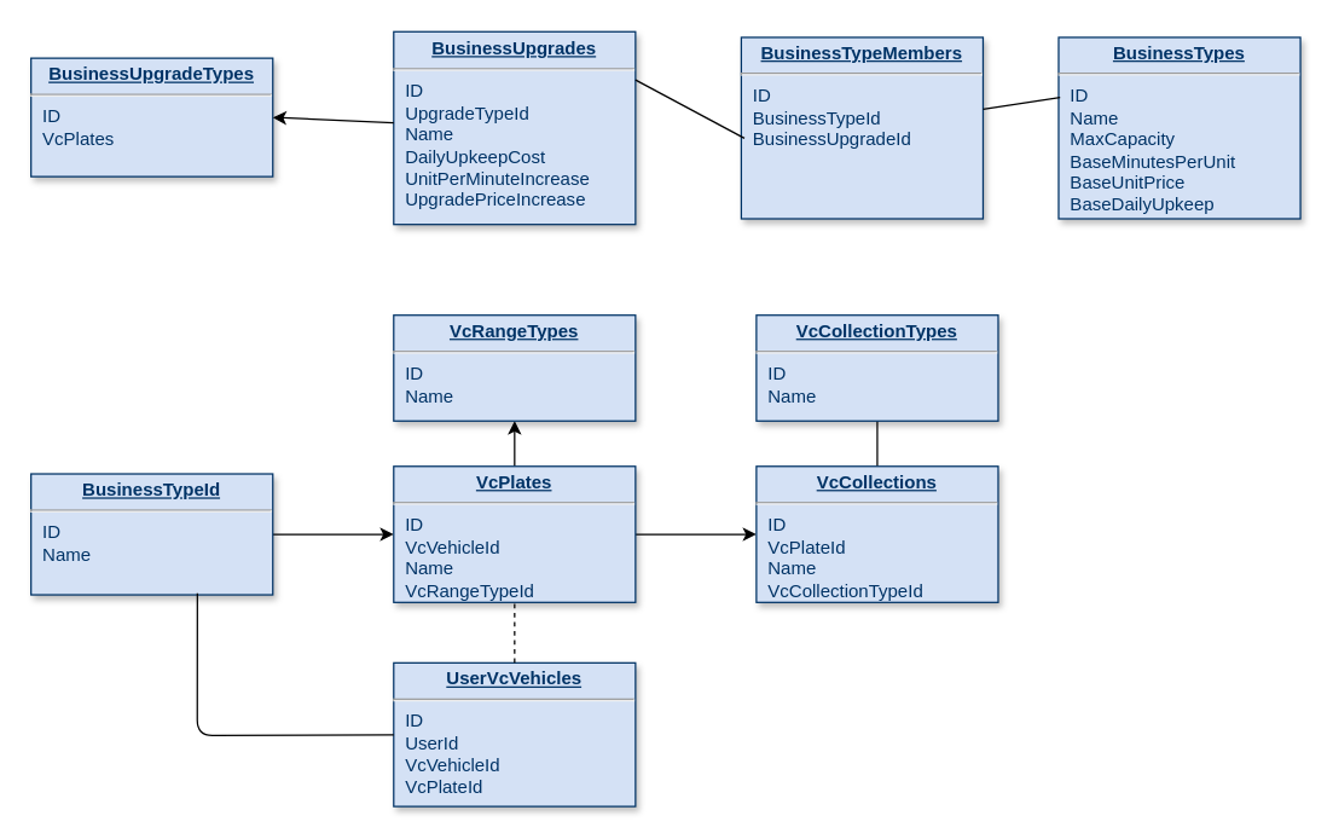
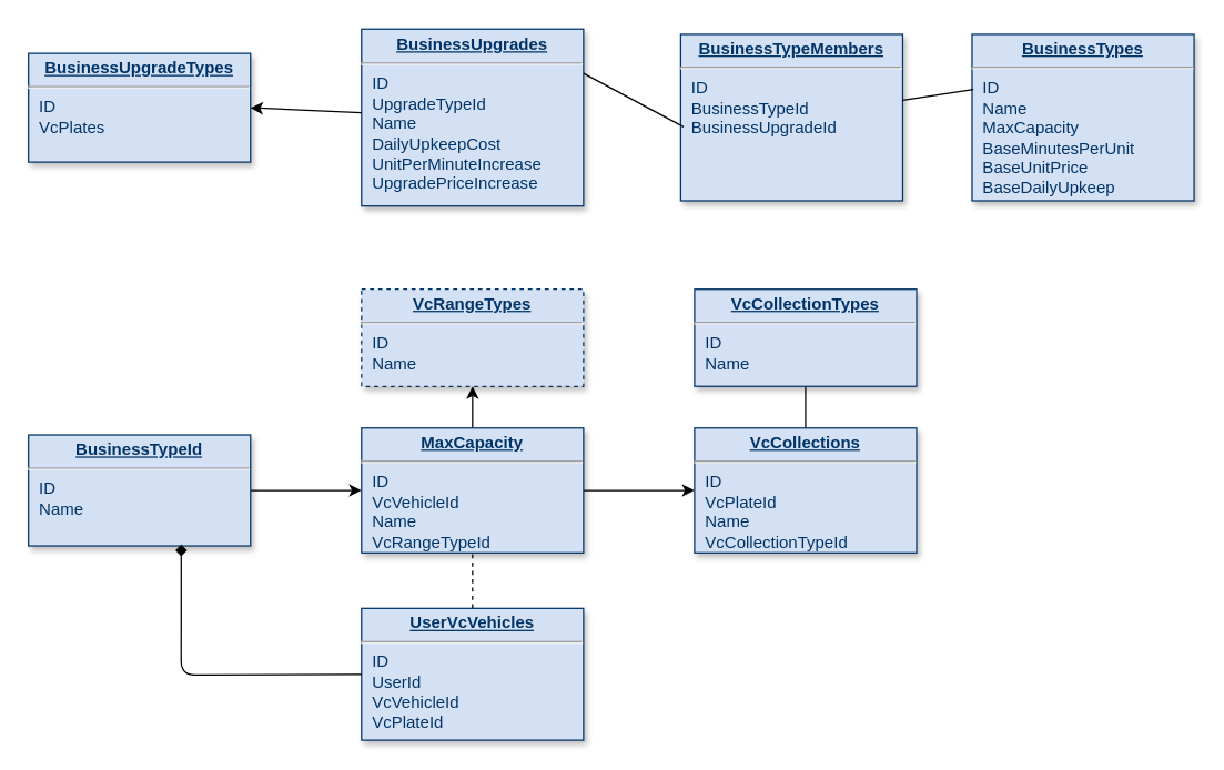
  <mxCell id="0" />
  <mxCell id="1" parent="0" />
  <mxCell id="2" value="&lt;p style=&quot;margin: 0px ; margin-top: 4px ; text-align: center ; text-decoration: underline&quot;&gt;&lt;b&gt;BusinessTypes&lt;/b&gt;&lt;/p&gt;&lt;hr&gt;&lt;p style=&quot;margin: 0px ; margin-left: 8px&quot;&gt;ID&lt;/p&gt;&lt;p style=&quot;margin: 0px ; margin-left: 8px&quot;&gt;Name&lt;/p&gt;&lt;p style=&quot;margin: 0px ; margin-left: 8px&quot;&gt;MaxCapacity&lt;/p&gt;&lt;p style=&quot;margin: 0px ; margin-left: 8px&quot;&gt;BaseMinutesPerUnit&lt;/p&gt;&lt;p style=&quot;margin: 0px ; margin-left: 8px&quot;&gt;BaseUnitPrice&lt;/p&gt;&lt;p style=&quot;margin: 0px ; margin-left: 8px&quot;&gt;BaseDailyUpkeep&lt;/p&gt;" style="verticalAlign=top;align=left;overflow=fill;fontSize=12;fontFamily=Helvetica;html=1;strokeColor=#003366;shadow=1;fillColor=#D4E1F5;fontColor=#003366" parent="1" vertex="1"><mxGeometry x="700" y="24.25" width="160" height="120" as="geometry" /></mxCell>
  <mxCell id="3" value="&lt;p style=&quot;margin: 0px ; margin-top: 4px ; text-align: center ; text-decoration: underline&quot;&gt;&lt;strong&gt;BusinessUpgrades&lt;/strong&gt;&lt;/p&gt;&lt;hr&gt;&lt;p style=&quot;margin: 0px ; margin-left: 8px&quot;&gt;ID&lt;/p&gt;&lt;p style=&quot;margin: 0px ; margin-left: 8px&quot;&gt;UpgradeTypeId&lt;/p&gt;&lt;p style=&quot;margin: 0px ; margin-left: 8px&quot;&gt;Name&lt;/p&gt;&lt;p style=&quot;margin: 0px ; margin-left: 8px&quot;&gt;DailyUpkeepCost&lt;/p&gt;&lt;p style=&quot;margin: 0px ; margin-left: 8px&quot;&gt;UnitPerMinuteIncrease&lt;/p&gt;&lt;p style=&quot;margin: 0px ; margin-left: 8px&quot;&gt;UpgradePriceIncrease&lt;/p&gt;" style="verticalAlign=top;align=left;overflow=fill;fontSize=12;fontFamily=Helvetica;html=1;strokeColor=#003366;shadow=1;fillColor=#D4E1F5;fontColor=#003366" parent="1" vertex="1"><mxGeometry x="260" y="20.5" width="160" height="127.5" as="geometry" /></mxCell>
  <mxCell id="4" value="&lt;p style=&quot;margin: 0px ; margin-top: 4px ; text-align: center ; text-decoration: underline&quot;&gt;&lt;b&gt;BusinessUpgradeTypes&lt;/b&gt;&lt;/p&gt;&lt;hr&gt;&lt;p style=&quot;margin: 0px ; margin-left: 8px&quot;&gt;ID&lt;/p&gt;&lt;p style=&quot;margin: 0px ; margin-left: 8px&quot;&gt;VcPlates&lt;/p&gt;" style="verticalAlign=top;align=left;overflow=fill;fontSize=12;fontFamily=Helvetica;html=1;strokeColor=#003366;shadow=1;fillColor=#D4E1F5;fontColor=#003366" parent="1" vertex="1"><mxGeometry x="20" y="38" width="160" height="78.36" as="geometry" /></mxCell>
  <mxCell id="5" value="" style="endArrow=classic;html=1;entryX=1;entryY=0.5;entryDx=0;entryDy=0;" parent="1" source="3" target="4" edge="1"><mxGeometry relative="1" as="geometry"><mxPoint x="240" y="68" as="sourcePoint" /><mxPoint x="250" y="208" as="targetPoint" /></mxGeometry></mxCell>
  <mxCell id="6" value="&lt;p style=&quot;margin: 0px ; margin-top: 4px ; text-align: center ; text-decoration: underline&quot;&gt;&lt;b&gt;BusinessTypeMembers&lt;/b&gt;&lt;/p&gt;&lt;hr&gt;&lt;p style=&quot;margin: 0px ; margin-left: 8px&quot;&gt;ID&lt;/p&gt;&lt;p style=&quot;margin: 0px ; margin-left: 8px&quot;&gt;BusinessTypeId&lt;/p&gt;&lt;p style=&quot;margin: 0px ; margin-left: 8px&quot;&gt;BusinessUpgradeId&lt;/p&gt;" style="verticalAlign=top;align=left;overflow=fill;fontSize=12;fontFamily=Helvetica;html=1;strokeColor=#003366;shadow=1;fillColor=#D4E1F5;fontColor=#003366" parent="1" vertex="1"><mxGeometry x="490" y="24.25" width="160" height="120" as="geometry" /></mxCell>
  <mxCell id="7" value="" style="endArrow=none;html=1;entryX=0.013;entryY=0.556;entryDx=0;entryDy=0;entryPerimeter=0;exitX=1;exitY=0.25;exitDx=0;exitDy=0;" parent="1" source="3" target="6" edge="1"><mxGeometry width="50" height="50" relative="1" as="geometry"><mxPoint x="420" y="248" as="sourcePoint" /><mxPoint x="470" y="198" as="targetPoint" /></mxGeometry></mxCell>
  <mxCell id="8" value="" style="endArrow=none;html=1;entryX=0.006;entryY=0.331;entryDx=0;entryDy=0;entryPerimeter=0;" edge="1" parent="1" source="6" target="2"><mxGeometry width="50" height="50" relative="1" as="geometry"><mxPoint x="680" y="238" as="sourcePoint" /><mxPoint x="730" y="188" as="targetPoint" /></mxGeometry></mxCell>
  <mxCell id="9" value="" style="edgeStyle=orthogonalEdgeStyle;rounded=0;orthogonalLoop=1;jettySize=auto;html=1;" edge="1" parent="1" source="10" target="13"><mxGeometry relative="1" as="geometry" /></mxCell>
  <mxCell id="10" value="&lt;p style=&quot;margin: 0px ; margin-top: 4px ; text-align: center ; text-decoration: underline&quot;&gt;&lt;strong&gt;BusinessTypeId&lt;/strong&gt;&lt;/p&gt;&lt;hr&gt;&lt;p style=&quot;margin: 0px ; margin-left: 8px&quot;&gt;ID&lt;/p&gt;&lt;p style=&quot;margin: 0px ; margin-left: 8px&quot;&gt;Name&lt;/p&gt;" style="verticalAlign=top;align=left;overflow=fill;fontSize=12;fontFamily=Helvetica;html=1;strokeColor=#003366;shadow=1;fillColor=#D4E1F5;fontColor=#003366" vertex="1" parent="1"><mxGeometry x="20" y="313" width="160" height="80" as="geometry" /></mxCell>
  <mxCell id="11" value="" style="edgeStyle=orthogonalEdgeStyle;rounded=0;orthogonalLoop=1;jettySize=auto;html=1;" edge="1" parent="1" source="13" target="14"><mxGeometry relative="1" as="geometry" /></mxCell>
  <mxCell id="12" value="" style="edgeStyle=orthogonalEdgeStyle;rounded=0;orthogonalLoop=1;jettySize=auto;html=1;" edge="1" parent="1" source="13" target="16"><mxGeometry relative="1" as="geometry" /></mxCell>
- <mxCell id="13" value="&lt;p style=&quot;margin: 0px ; margin-top: 4px ; text-align: center ; text-decoration: underline&quot;&gt;&lt;strong&gt;VcPlates&lt;/strong&gt;&lt;/p&gt;&lt;hr&gt;&lt;p style=&quot;margin: 0px ; margin-left: 8px&quot;&gt;ID&lt;/p&gt;&lt;p style=&quot;margin: 0px ; margin-left: 8px&quot;&gt;VcVehicleId&lt;/p&gt;&lt;p style=&quot;margin: 0px ; margin-left: 8px&quot;&gt;Name&lt;/p&gt;&lt;p style=&quot;margin: 0px ; margin-left: 8px&quot;&gt;VcRangeTypeId&lt;/p&gt;" style="verticalAlign=top;align=left;overflow=fill;fontSize=12;fontFamily=Helvetica;html=1;strokeColor=#003366;shadow=1;fillColor=#D4E1F5;fontColor=#003366" vertex="1" parent="1"><mxGeometry x="260" y="308" width="160" height="90" as="geometry" /></mxCell>
- <mxCell id="14" value="&lt;p style=&quot;margin: 0px ; margin-top: 4px ; text-align: center ; text-decoration: underline&quot;&gt;&lt;strong&gt;VcRangeTypes&lt;/strong&gt;&lt;/p&gt;&lt;hr&gt;&lt;p style=&quot;margin: 0px ; margin-left: 8px&quot;&gt;ID&lt;/p&gt;&lt;p style=&quot;margin: 0px ; margin-left: 8px&quot;&gt;Name&lt;/p&gt;" style="verticalAlign=top;align=left;overflow=fill;fontSize=12;fontFamily=Helvetica;html=1;strokeColor=#003366;shadow=1;fillColor=#D4E1F5;fontColor=#003366" vertex="1" parent="1"><mxGeometry x="260" y="208" width="160" height="70" as="geometry" /></mxCell>
+ <mxCell id="13" value="&lt;p style=&quot;margin: 0px ; margin-top: 4px ; text-align: center ; text-decoration: underline&quot;&gt;&lt;strong&gt;MaxCapacity&lt;/strong&gt;&lt;/p&gt;&lt;hr&gt;&lt;p style=&quot;margin: 0px ; margin-left: 8px&quot;&gt;ID&lt;/p&gt;&lt;p style=&quot;margin: 0px ; margin-left: 8px&quot;&gt;VcVehicleId&lt;/p&gt;&lt;p style=&quot;margin: 0px ; margin-left: 8px&quot;&gt;Name&lt;/p&gt;&lt;p style=&quot;margin: 0px ; margin-left: 8px&quot;&gt;VcRangeTypeId&lt;/p&gt;" style="verticalAlign=top;align=left;overflow=fill;fontSize=12;fontFamily=Helvetica;html=1;strokeColor=#003366;shadow=1;fillColor=#D4E1F5;fontColor=#003366" vertex="1" parent="1"><mxGeometry x="260" y="308" width="160" height="90" as="geometry" /></mxCell>
+ <mxCell id="14" value="&lt;p style=&quot;margin: 0px ; margin-top: 4px ; text-align: center ; text-decoration: underline&quot;&gt;&lt;strong&gt;VcRangeTypes&lt;/strong&gt;&lt;/p&gt;&lt;hr&gt;&lt;p style=&quot;margin: 0px ; margin-left: 8px&quot;&gt;ID&lt;/p&gt;&lt;p style=&quot;margin: 0px ; margin-left: 8px&quot;&gt;Name&lt;/p&gt;" style="verticalAlign=top;align=left;overflow=fill;fontSize=12;fontFamily=Helvetica;html=1;strokeColor=#003366;shadow=1;fillColor=#D4E1F5;fontColor=#003366;dashed=1;" vertex="1" parent="1"><mxGeometry x="260" y="208" width="160" height="70" as="geometry" /></mxCell>
  <mxCell id="15" value="" style="edgeStyle=orthogonalEdgeStyle;rounded=0;orthogonalLoop=1;jettySize=auto;html=1;endArrow=none;" edge="1" parent="1" source="16" target="17"><mxGeometry relative="1" as="geometry" /></mxCell>
  <mxCell id="16" value="&lt;p style=&quot;margin: 0px ; margin-top: 4px ; text-align: center ; text-decoration: underline&quot;&gt;&lt;strong&gt;VcCollections&lt;/strong&gt;&lt;/p&gt;&lt;hr&gt;&lt;p style=&quot;margin: 0px ; margin-left: 8px&quot;&gt;ID&lt;/p&gt;&lt;p style=&quot;margin: 0px ; margin-left: 8px&quot;&gt;VcPlateId&lt;/p&gt;&lt;p style=&quot;margin: 0px ; margin-left: 8px&quot;&gt;Name&lt;/p&gt;&lt;p style=&quot;margin: 0px ; margin-left: 8px&quot;&gt;VcCollectionTypeId&lt;/p&gt;" style="verticalAlign=top;align=left;overflow=fill;fontSize=12;fontFamily=Helvetica;html=1;strokeColor=#003366;shadow=1;fillColor=#D4E1F5;fontColor=#003366" vertex="1" parent="1"><mxGeometry x="500" y="308" width="160" height="90" as="geometry" /></mxCell>
  <mxCell id="17" value="&lt;p style=&quot;margin: 0px ; margin-top: 4px ; text-align: center ; text-decoration: underline&quot;&gt;&lt;strong&gt;VcCollectionTypes&lt;/strong&gt;&lt;/p&gt;&lt;hr&gt;&lt;p style=&quot;margin: 0px ; margin-left: 8px&quot;&gt;ID&lt;/p&gt;&lt;p style=&quot;margin: 0px ; margin-left: 8px&quot;&gt;&lt;span&gt;Name&lt;/span&gt;&lt;/p&gt;" style="verticalAlign=top;align=left;overflow=fill;fontSize=12;fontFamily=Helvetica;html=1;strokeColor=#003366;shadow=1;fillColor=#D4E1F5;fontColor=#003366" vertex="1" parent="1"><mxGeometry x="500" y="208" width="160" height="70" as="geometry" /></mxCell>
  <mxCell id="18" value="&lt;p style=&quot;margin: 0px ; margin-top: 4px ; text-align: center ; text-decoration: underline&quot;&gt;&lt;strong&gt;UserVcVehicles&lt;/strong&gt;&lt;/p&gt;&lt;hr&gt;&lt;p style=&quot;margin: 0px ; margin-left: 8px&quot;&gt;ID&lt;/p&gt;&lt;p style=&quot;margin: 0px ; margin-left: 8px&quot;&gt;UserId&lt;/p&gt;&lt;p style=&quot;margin: 0px ; margin-left: 8px&quot;&gt;VcVehicleId&lt;/p&gt;&lt;p style=&quot;margin: 0px ; margin-left: 8px&quot;&gt;VcPlateId&lt;/p&gt;" style="verticalAlign=top;align=left;overflow=fill;fontSize=12;fontFamily=Helvetica;html=1;strokeColor=#003366;shadow=1;fillColor=#D4E1F5;fontColor=#003366" vertex="1" parent="1"><mxGeometry x="260" y="438" width="160" height="95" as="geometry" /></mxCell>
  <mxCell id="19" value="" style="endArrow=none;html=1;entryX=0.5;entryY=1;entryDx=0;entryDy=0;exitX=0.5;exitY=0;exitDx=0;exitDy=0;dashed=1;" edge="1" parent="1" source="18" target="13"><mxGeometry width="50" height="50" relative="1" as="geometry"><mxPoint x="150" y="508" as="sourcePoint" /><mxPoint x="200" y="458" as="targetPoint" /></mxGeometry></mxCell>
- <mxCell id="20" value="" style="endArrow=none;html=1;entryX=0.688;entryY=0.988;entryDx=0;entryDy=0;entryPerimeter=0;" edge="1" parent="1" source="18" target="10"><mxGeometry width="50" height="50" relative="1" as="geometry"><mxPoint x="130" y="438" as="sourcePoint" /><mxPoint x="180" y="388" as="targetPoint" /><Array as="points"><mxPoint x="130" y="486" /></Array></mxGeometry></mxCell>
+ <mxCell id="20" value="" style="endArrow=diamond;html=1;entryX=0.688;entryY=0.988;entryDx=0;entryDy=0;entryPerimeter=0;" edge="1" parent="1" source="18" target="10"><mxGeometry width="50" height="50" relative="1" as="geometry"><mxPoint x="130" y="438" as="sourcePoint" /><mxPoint x="180" y="388" as="targetPoint" /><Array as="points"><mxPoint x="130" y="486" /></Array></mxGeometry></mxCell>
